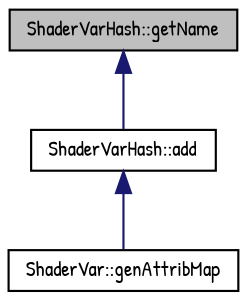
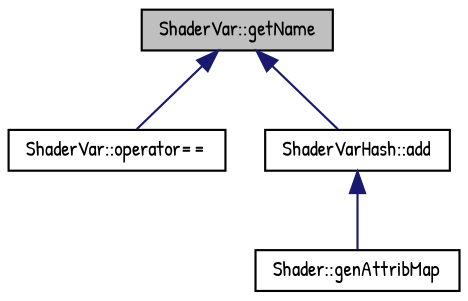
  digraph {
    fontname="Patrick Hand"
    rankdir=TB
    node [color=black fillcolor=white fontname="Patrick Hand" fontsize=10 shape=record style=filled]
    edge [color=midnightblue dir=back fontname="Patrick Hand" fontsize=10 labelfontname=Helvetica labelfontsize=10 style=solid]
-   n1 [fillcolor=grey75 fontcolor=black height=0.2 label="ShaderVarHash::getName" width=0.4]
+   n1 [fillcolor=grey75 fontcolor=black height=0.2 label="ShaderVar::getName" width=0.4]
+   n2 [height=0.2 label="ShaderVar::operator==" width=0.4]
    n3 [height=0.2 label="ShaderVarHash::add" width=0.4]
-   n4 [height=0.2 label="ShaderVar::genAttribMap" width=0.4]
+   n4 [height=0.2 label="Shader::genAttribMap" width=0.4]
+   n1 -> n2
    n1 -> n3
    n3 -> n4
  }
